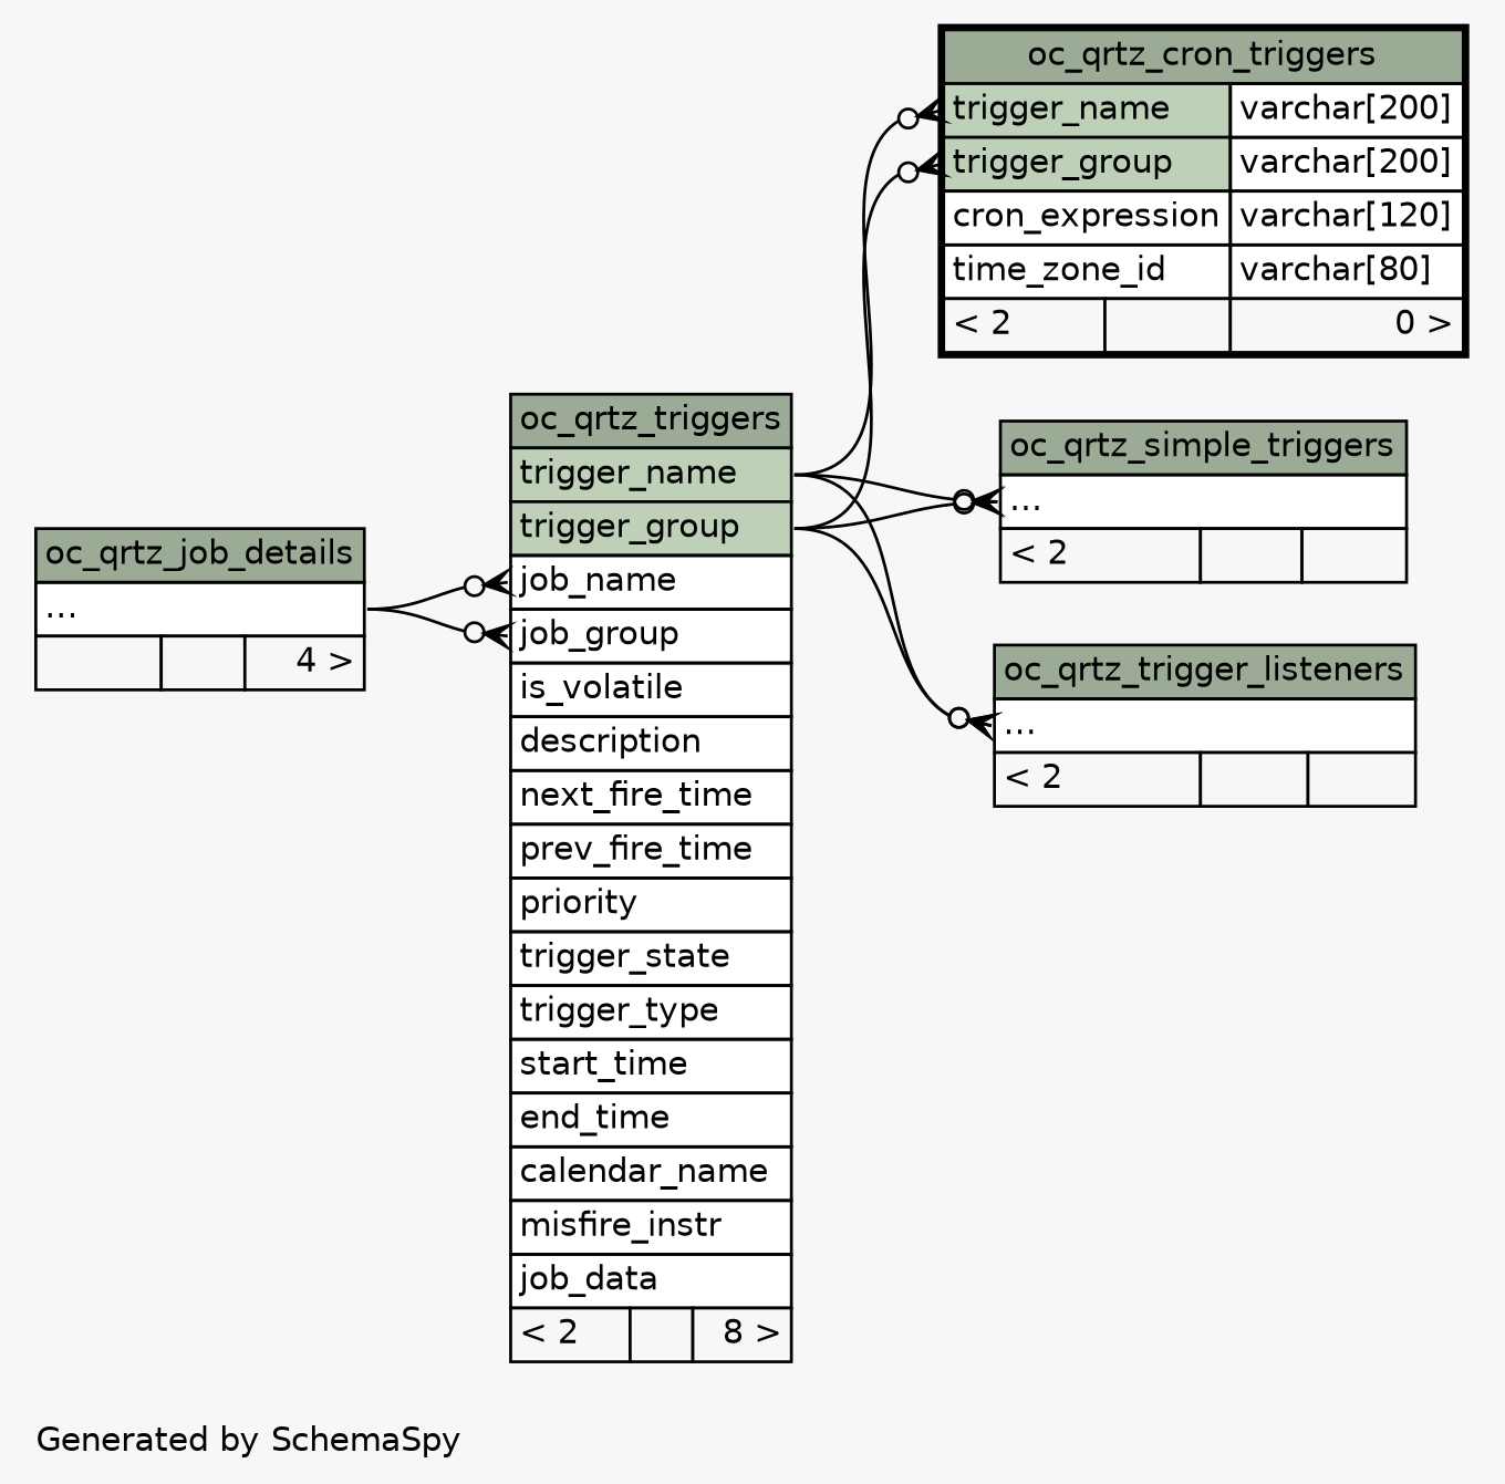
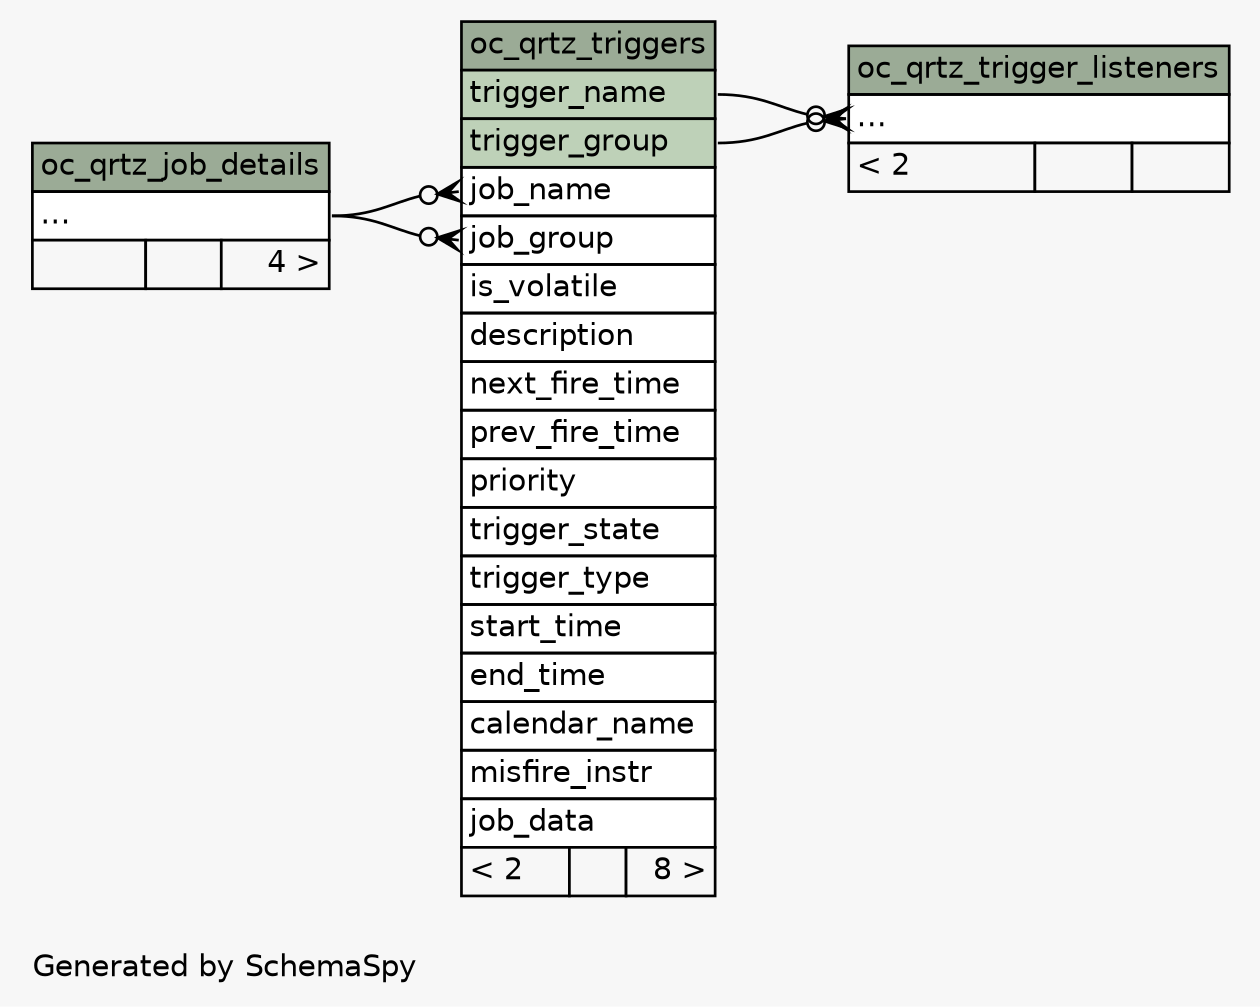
  digraph {
    bgcolor="#f7f7f7"
    fontname=Helvetica
    fontsize=11
    label="\nGenerated by SchemaSpy"
    labeljust=l
    nodesep=0.18
    rankdir=RL
    ranksep=0.46
    node [fontname=Helvetica fontsize=11 shape=plaintext]
    edge [arrowhead=none arrowsize=0.8 arrowtail=crowodot dir=back headport="trigger_group:e" tailport="elipses:w"]
    n1 [label=<     <TABLE BORDER="0" CELLBORDER="1" CELLSPACING="0" BGCOLOR="#ffffff">       <TR><TD COLSPAN="3" BGCOLOR="#9bab96" ALIGN="CENTER">oc_qrtz_triggers</TD></TR>       <TR><TD PORT="trigger_name" COLSPAN="3" BGCOLOR="#bed1b8" ALIGN="LEFT">trigger_name</TD></TR>       <TR><TD PORT="trigger_group" COLSPAN="3" BGCOLOR="#bed1b8" ALIGN="LEFT">trigger_group</TD></TR>       <TR><TD PORT="job_name" COLSPAN="3" ALIGN="LEFT">job_name</TD></TR>       <TR><TD PORT="job_group" COLSPAN="3" ALIGN="LEFT">job_group</TD></TR>       <TR><TD PORT="is_volatile" COLSPAN="3" ALIGN="LEFT">is_volatile</TD></TR>       <TR><TD PORT="description" COLSPAN="3" ALIGN="LEFT">description</TD></TR>       <TR><TD PORT="next_fire_time" COLSPAN="3" ALIGN="LEFT">next_fire_time</TD></TR>       <TR><TD PORT="prev_fire_time" COLSPAN="3" ALIGN="LEFT">prev_fire_time</TD></TR>       <TR><TD PORT="priority" COLSPAN="3" ALIGN="LEFT">priority</TD></TR>       <TR><TD PORT="trigger_state" COLSPAN="3" ALIGN="LEFT">trigger_state</TD></TR>       <TR><TD PORT="trigger_type" COLSPAN="3" ALIGN="LEFT">trigger_type</TD></TR>       <TR><TD PORT="start_time" COLSPAN="3" ALIGN="LEFT">start_time</TD></TR>       <TR><TD PORT="end_time" COLSPAN="3" ALIGN="LEFT">end_time</TD></TR>       <TR><TD PORT="calendar_name" COLSPAN="3" ALIGN="LEFT">calendar_name</TD></TR>       <TR><TD PORT="misfire_instr" COLSPAN="3" ALIGN="LEFT">misfire_instr</TD></TR>       <TR><TD PORT="job_data" COLSPAN="3" ALIGN="LEFT">job_data</TD></TR>       <TR><TD ALIGN="LEFT" BGCOLOR="#f7f7f7">&lt; 2</TD><TD ALIGN="RIGHT" BGCOLOR="#f7f7f7">  </TD><TD ALIGN="RIGHT" BGCOLOR="#f7f7f7">8 &gt;</TD></TR>     </TABLE>>]
    n2 [label=<     <TABLE BORDER="0" CELLBORDER="1" CELLSPACING="0" BGCOLOR="#ffffff">       <TR><TD COLSPAN="3" BGCOLOR="#9bab96" ALIGN="CENTER">oc_qrtz_job_details</TD></TR>       <TR><TD PORT="elipses" COLSPAN="3" ALIGN="LEFT">...</TD></TR>       <TR><TD ALIGN="LEFT" BGCOLOR="#f7f7f7">  </TD><TD ALIGN="RIGHT" BGCOLOR="#f7f7f7">  </TD><TD ALIGN="RIGHT" BGCOLOR="#f7f7f7">4 &gt;</TD></TR>     </TABLE>>]
-   n3 [label=<     <TABLE BORDER="2" CELLBORDER="1" CELLSPACING="0" BGCOLOR="#ffffff">       <TR><TD COLSPAN="3" BGCOLOR="#9bab96" ALIGN="CENTER">oc_qrtz_cron_triggers</TD></TR>       <TR><TD PORT="trigger_name" COLSPAN="2" BGCOLOR="#bed1b8" ALIGN="LEFT">trigger_name</TD><TD PORT="trigger_name.type" ALIGN="LEFT">varchar[200]</TD></TR>       <TR><TD PORT="trigger_group" COLSPAN="2" BGCOLOR="#bed1b8" ALIGN="LEFT">trigger_group</TD><TD PORT="trigger_group.type" ALIGN="LEFT">varchar[200]</TD></TR>       <TR><TD PORT="cron_expression" COLSPAN="2" ALIGN="LEFT">cron_expression</TD><TD PORT="cron_expression.type" ALIGN="LEFT">varchar[120]</TD></TR>       <TR><TD PORT="time_zone_id" COLSPAN="2" ALIGN="LEFT">time_zone_id</TD><TD PORT="time_zone_id.type" ALIGN="LEFT">varchar[80]</TD></TR>       <TR><TD ALIGN="LEFT" BGCOLOR="#f7f7f7">&lt; 2</TD><TD ALIGN="RIGHT" BGCOLOR="#f7f7f7">  </TD><TD ALIGN="RIGHT" BGCOLOR="#f7f7f7">0 &gt;</TD></TR>     </TABLE>>]
-   n4 [label=<     <TABLE BORDER="0" CELLBORDER="1" CELLSPACING="0" BGCOLOR="#ffffff">       <TR><TD COLSPAN="3" BGCOLOR="#9bab96" ALIGN="CENTER">oc_qrtz_simple_triggers</TD></TR>       <TR><TD PORT="elipses" COLSPAN="3" ALIGN="LEFT">...</TD></TR>       <TR><TD ALIGN="LEFT" BGCOLOR="#f7f7f7">&lt; 2</TD><TD ALIGN="RIGHT" BGCOLOR="#f7f7f7">  </TD><TD ALIGN="RIGHT" BGCOLOR="#f7f7f7">  </TD></TR>     </TABLE>>]
    n5 [label=<     <TABLE BORDER="0" CELLBORDER="1" CELLSPACING="0" BGCOLOR="#ffffff">       <TR><TD COLSPAN="3" BGCOLOR="#9bab96" ALIGN="CENTER">oc_qrtz_trigger_listeners</TD></TR>       <TR><TD PORT="elipses" COLSPAN="3" ALIGN="LEFT">...</TD></TR>       <TR><TD ALIGN="LEFT" BGCOLOR="#f7f7f7">&lt; 2</TD><TD ALIGN="RIGHT" BGCOLOR="#f7f7f7">  </TD><TD ALIGN="RIGHT" BGCOLOR="#f7f7f7">  </TD></TR>     </TABLE>>]
    n1 -> n2 [headport="elipses:e" tailport="job_group:w"]
    n1 -> n2 [headport="elipses:e" tailport="job_name:w"]
-   n3 -> n1 [tailport="trigger_group:w"]
-   n3 -> n1 [headport="trigger_name:e" tailport="trigger_name:w"]
-   n4 -> n1
-   n4 -> n1 [headport="trigger_name:e"]
    n5 -> n1
    n5 -> n1 [headport="trigger_name:e"]
  }
